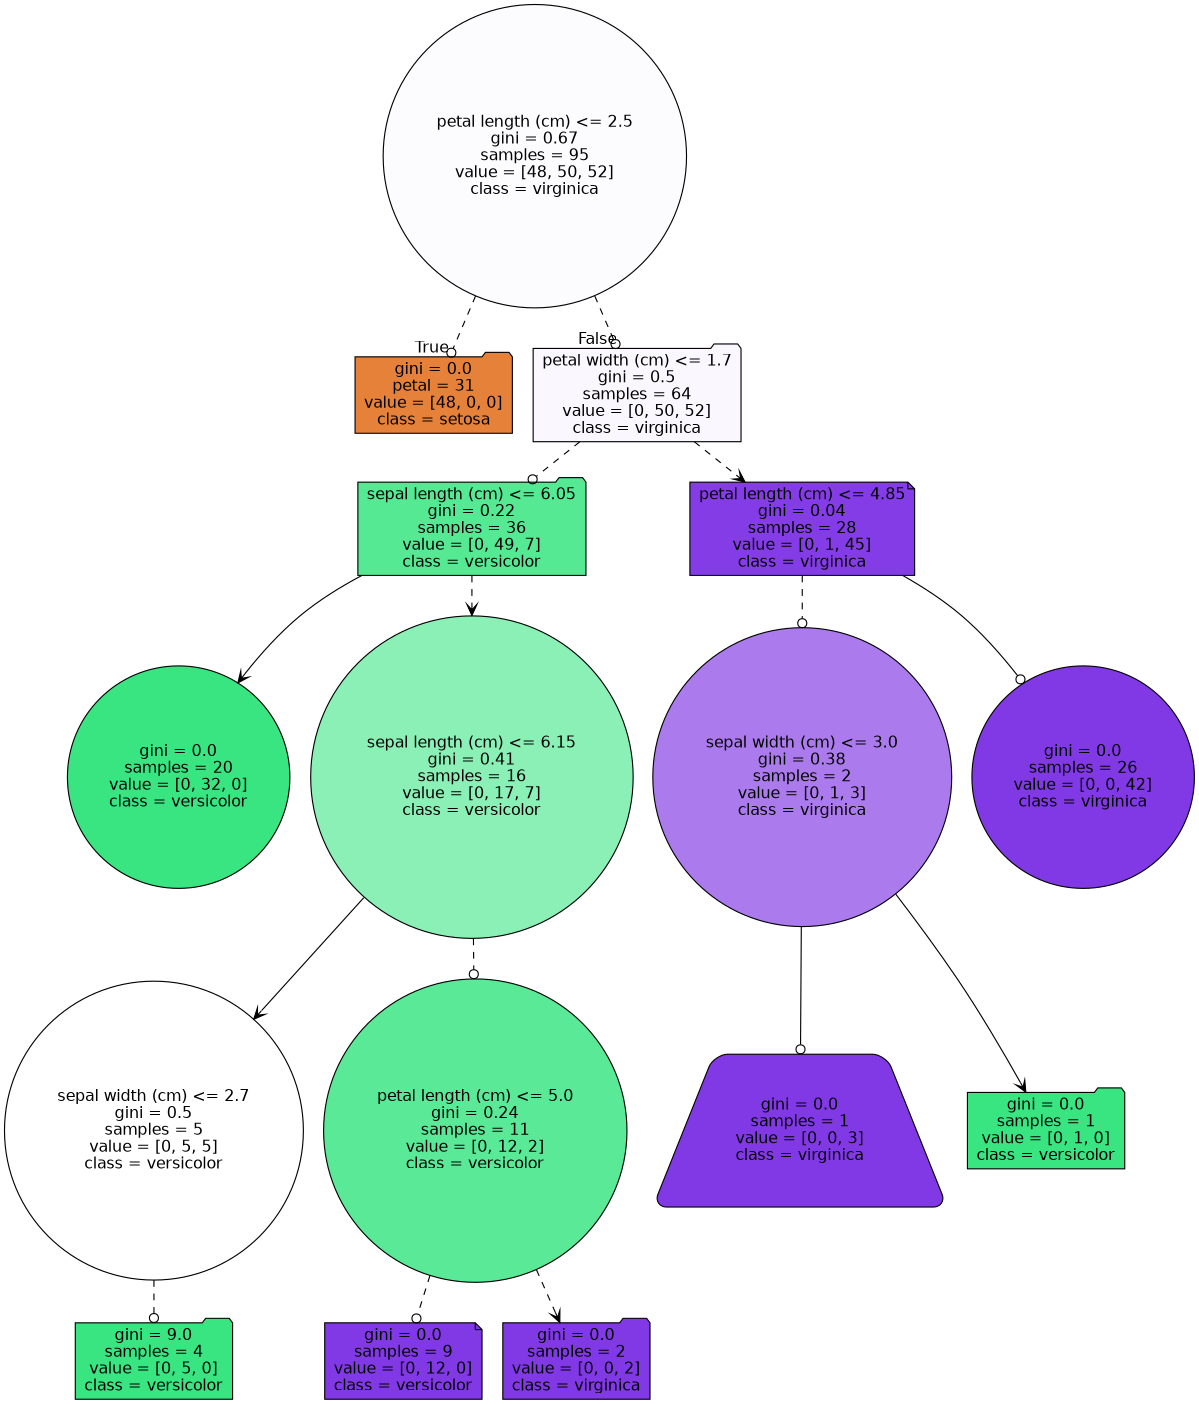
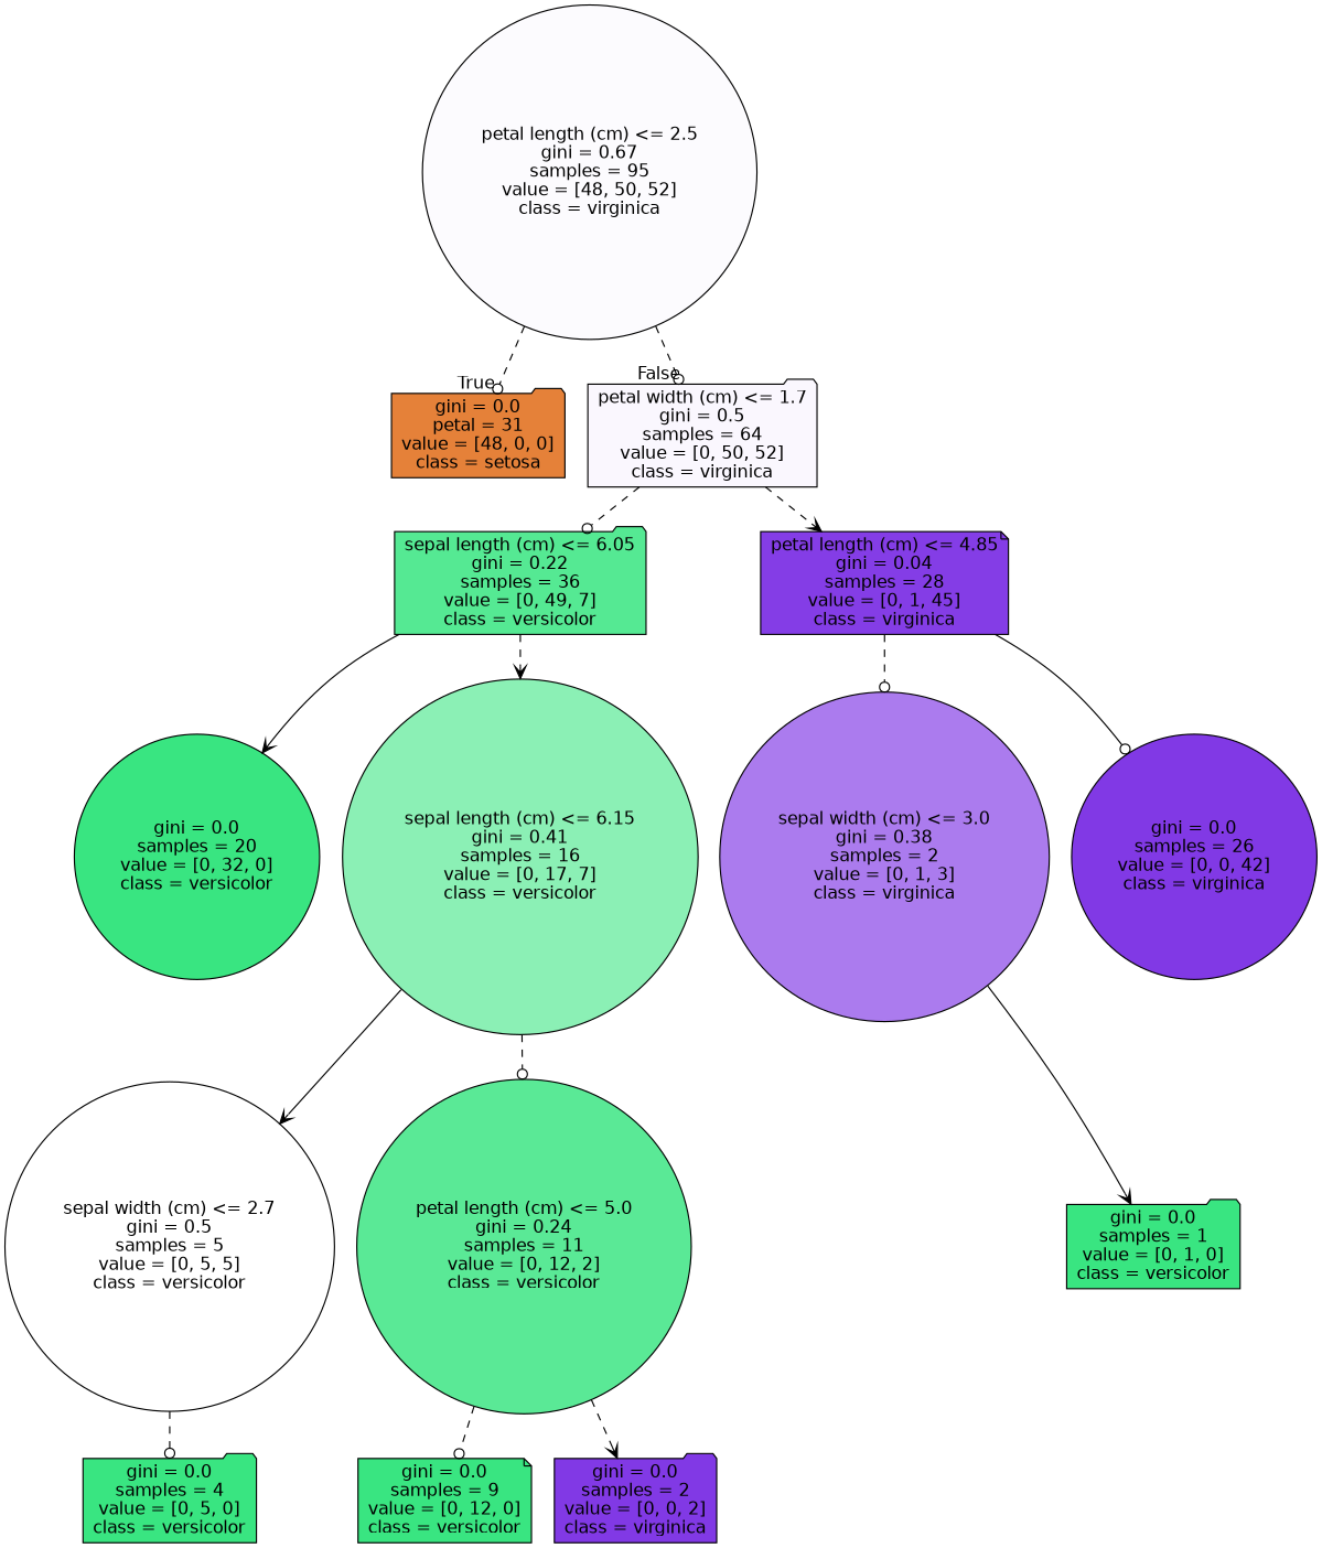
  digraph {
    node [color=black fillcolor="#39e581" fontname=helvetica shape=circle style="filled, rounded"]
    edge [arrowhead=odot fontname=helvetica style=dashed]
    n1 [fillcolor="#fcfbfe" label="petal length (cm) <= 2.5\ngini = 0.67\nsamples = 95\nvalue = [48, 50, 52]\nclass = virginica"]
    n2 [fillcolor="#e58139" label="gini = 0.0\npetal = 31\nvalue = [48, 0, 0]\nclass = setosa" shape=folder]
    n3 [fillcolor="#faf7fe" label="petal width (cm) <= 1.7\ngini = 0.5\nsamples = 64\nvalue = [0, 50, 52]\nclass = virginica" shape=folder]
    n4 [fillcolor="#55e993" label="sepal length (cm) <= 6.05\ngini = 0.22\nsamples = 36\nvalue = [0, 49, 7]\nclass = versicolor" shape=folder]
    n5 [fillcolor="#843de6" label="petal length (cm) <= 4.85\ngini = 0.04\nsamples = 28\nvalue = [0, 1, 45]\nclass = virginica" shape=note]
    n6 [label="gini = 0.0\nsamples = 20\nvalue = [0, 32, 0]\nclass = versicolor"]
    n7 [fillcolor="#8bf0b5" label="sepal length (cm) <= 6.15\ngini = 0.41\nsamples = 16\nvalue = [0, 17, 7]\nclass = versicolor"]
    n8 [fillcolor="#ab7bee" label="sepal width (cm) <= 3.0\ngini = 0.38\nsamples = 2\nvalue = [0, 1, 3]\nclass = virginica"]
    n9 [fillcolor="#8139e5" label="gini = 0.0\nsamples = 26\nvalue = [0, 0, 42]\nclass = virginica"]
    n10 [fillcolor="#ffffff" label="sepal width (cm) <= 2.7\ngini = 0.5\nsamples = 5\nvalue = [0, 5, 5]\nclass = versicolor"]
    n11 [fillcolor="#5ae996" label="petal length (cm) <= 5.0\ngini = 0.24\nsamples = 11\nvalue = [0, 12, 2]\nclass = versicolor"]
-   n12 [label="gini = 9.0\nsamples = 4\nvalue = [0, 5, 0]\nclass = versicolor" shape=folder]
-   n13 [fillcolor="#8139e5" label="gini = 0.0\nsamples = 9\nvalue = [0, 12, 0]\nclass = versicolor" shape=note]
+   n12 [label="gini = 0.0\nsamples = 4\nvalue = [0, 5, 0]\nclass = versicolor" shape=folder]
+   n13 [label="gini = 0.0\nsamples = 9\nvalue = [0, 12, 0]\nclass = versicolor" shape=note]
    n14 [fillcolor="#8139e5" label="gini = 0.0\nsamples = 2\nvalue = [0, 0, 2]\nclass = virginica" shape=folder]
-   n15 [fillcolor="#8139e5" label="gini = 0.0\nsamples = 1\nvalue = [0, 0, 3]\nclass = virginica" shape=trapezium]
    n16 [label="gini = 0.0\nsamples = 1\nvalue = [0, 1, 0]\nclass = versicolor" shape=folder]
    n1 -> n2 [headlabel=True labelangle=45 labeldistance=2.5]
    n1 -> n3 [headlabel=False labelangle=-45 labeldistance=2.5]
    n3 -> n4
    n3 -> n5 [arrowhead=vee]
    n4 -> n6 [arrowhead=vee style=solid]
    n4 -> n7 [arrowhead=vee]
    n5 -> n8
    n5 -> n9 [style=solid]
    n7 -> n10 [arrowhead=vee style=solid]
    n7 -> n11
-   n8 -> n15 [style=solid]
    n8 -> n16 [arrowhead=vee style=solid]
    n10 -> n12
    n11 -> n13
    n11 -> n14 [arrowhead=vee]
  }
